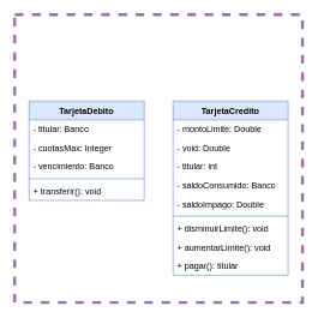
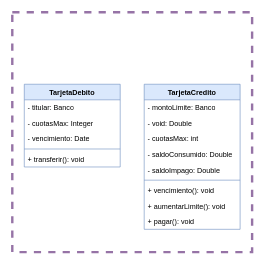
  <mxCell id="0" />
  <mxCell id="1" parent="0" />
  <mxCell id="2" value="TarjetaDebito" style="swimlane;fontStyle=1;align=center;verticalAlign=top;childLayout=stackLayout;horizontal=1;startSize=26;horizontalStack=0;resizeParent=1;resizeParentMax=0;resizeLast=0;collapsible=1;marginBottom=0;whiteSpace=wrap;html=1;fillColor=#dae8fc;strokeColor=#6c8ebf;" vertex="1" parent="1"><mxGeometry x="40" y="140" width="160" height="138" as="geometry" /></mxCell>
  <mxCell id="3" value="- titular: Banco" style="text;strokeColor=none;fillColor=none;align=left;verticalAlign=top;spacingLeft=4;spacingRight=4;overflow=hidden;rotatable=0;points=[[0,0.5],[1,0.5]];portConstraint=eastwest;whiteSpace=wrap;html=1;" vertex="1" parent="2"><mxGeometry y="26" width="160" height="26" as="geometry" /></mxCell>
  <mxCell id="4" value="- cuotasMax: Integer" style="text;strokeColor=none;fillColor=none;align=left;verticalAlign=top;spacingLeft=4;spacingRight=4;overflow=hidden;rotatable=0;points=[[0,0.5],[1,0.5]];portConstraint=eastwest;whiteSpace=wrap;html=1;" vertex="1" parent="2"><mxGeometry y="52" width="160" height="26" as="geometry" /></mxCell>
- <mxCell id="5" value="- vencimiento: Banco" style="text;strokeColor=none;fillColor=none;align=left;verticalAlign=top;spacingLeft=4;spacingRight=4;overflow=hidden;rotatable=0;points=[[0,0.5],[1,0.5]];portConstraint=eastwest;whiteSpace=wrap;html=1;" vertex="1" parent="2"><mxGeometry y="78" width="160" height="26" as="geometry" /></mxCell>
+ <mxCell id="5" value="- vencimiento: Date" style="text;strokeColor=none;fillColor=none;align=left;verticalAlign=top;spacingLeft=4;spacingRight=4;overflow=hidden;rotatable=0;points=[[0,0.5],[1,0.5]];portConstraint=eastwest;whiteSpace=wrap;html=1;" vertex="1" parent="2"><mxGeometry y="78" width="160" height="26" as="geometry" /></mxCell>
  <mxCell id="6" value="" style="line;strokeWidth=1;fillColor=none;align=left;verticalAlign=middle;spacingTop=-1;spacingLeft=3;spacingRight=3;rotatable=0;labelPosition=right;points=[];portConstraint=eastwest;strokeColor=inherit;" vertex="1" parent="2"><mxGeometry y="104" width="160" height="8" as="geometry" /></mxCell>
  <mxCell id="7" value="+ transferir(): void" style="text;strokeColor=none;fillColor=none;align=left;verticalAlign=top;spacingLeft=4;spacingRight=4;overflow=hidden;rotatable=0;points=[[0,0.5],[1,0.5]];portConstraint=eastwest;whiteSpace=wrap;html=1;" vertex="1" parent="2"><mxGeometry y="112" width="160" height="26" as="geometry" /></mxCell>
  <mxCell id="8" value="TarjetaCredito" style="swimlane;fontStyle=1;align=center;verticalAlign=top;childLayout=stackLayout;horizontal=1;startSize=26;horizontalStack=0;resizeParent=1;resizeParentMax=0;resizeLast=0;collapsible=1;marginBottom=0;whiteSpace=wrap;html=1;fillColor=#dae8fc;strokeColor=#6c8ebf;" vertex="1" parent="1"><mxGeometry x="240" y="140" width="160" height="242" as="geometry" /></mxCell>
- <mxCell id="9" value="- montoLimite: Double" style="text;strokeColor=none;fillColor=none;align=left;verticalAlign=top;spacingLeft=4;spacingRight=4;overflow=hidden;rotatable=0;points=[[0,0.5],[1,0.5]];portConstraint=eastwest;whiteSpace=wrap;html=1;" vertex="1" parent="8"><mxGeometry y="26" width="160" height="26" as="geometry" /></mxCell>
+ <mxCell id="9" value="- montoLimite: Banco" style="text;strokeColor=none;fillColor=none;align=left;verticalAlign=top;spacingLeft=4;spacingRight=4;overflow=hidden;rotatable=0;points=[[0,0.5],[1,0.5]];portConstraint=eastwest;whiteSpace=wrap;html=1;" vertex="1" parent="8"><mxGeometry y="26" width="160" height="26" as="geometry" /></mxCell>
  <mxCell id="10" value="- void: Double" style="text;strokeColor=none;fillColor=none;align=left;verticalAlign=top;spacingLeft=4;spacingRight=4;overflow=hidden;rotatable=0;points=[[0,0.5],[1,0.5]];portConstraint=eastwest;whiteSpace=wrap;html=1;" vertex="1" parent="8"><mxGeometry y="52" width="160" height="26" as="geometry" /></mxCell>
- <mxCell id="11" value="- titular: int" style="text;strokeColor=none;fillColor=none;align=left;verticalAlign=top;spacingLeft=4;spacingRight=4;overflow=hidden;rotatable=0;points=[[0,0.5],[1,0.5]];portConstraint=eastwest;whiteSpace=wrap;html=1;" vertex="1" parent="8"><mxGeometry y="78" width="160" height="26" as="geometry" /></mxCell>
- <mxCell id="12" value="- saldoConsumido: Banco" style="text;strokeColor=none;fillColor=none;align=left;verticalAlign=top;spacingLeft=4;spacingRight=4;overflow=hidden;rotatable=0;points=[[0,0.5],[1,0.5]];portConstraint=eastwest;whiteSpace=wrap;html=1;" vertex="1" parent="8"><mxGeometry y="104" width="160" height="26" as="geometry" /></mxCell>
+ <mxCell id="11" value="- cuotasMax: int" style="text;strokeColor=none;fillColor=none;align=left;verticalAlign=top;spacingLeft=4;spacingRight=4;overflow=hidden;rotatable=0;points=[[0,0.5],[1,0.5]];portConstraint=eastwest;whiteSpace=wrap;html=1;" vertex="1" parent="8"><mxGeometry y="78" width="160" height="26" as="geometry" /></mxCell>
+ <mxCell id="12" value="- saldoConsumido: Double" style="text;strokeColor=none;fillColor=none;align=left;verticalAlign=top;spacingLeft=4;spacingRight=4;overflow=hidden;rotatable=0;points=[[0,0.5],[1,0.5]];portConstraint=eastwest;whiteSpace=wrap;html=1;" vertex="1" parent="8"><mxGeometry y="104" width="160" height="26" as="geometry" /></mxCell>
  <mxCell id="13" value="- saldoImpago: Double" style="text;strokeColor=none;fillColor=none;align=left;verticalAlign=top;spacingLeft=4;spacingRight=4;overflow=hidden;rotatable=0;points=[[0,0.5],[1,0.5]];portConstraint=eastwest;whiteSpace=wrap;html=1;" vertex="1" parent="8"><mxGeometry y="130" width="160" height="26" as="geometry" /></mxCell>
  <mxCell id="14" value="" style="line;strokeWidth=1;fillColor=none;align=left;verticalAlign=middle;spacingTop=-1;spacingLeft=3;spacingRight=3;rotatable=0;labelPosition=right;points=[];portConstraint=eastwest;strokeColor=inherit;" vertex="1" parent="8"><mxGeometry y="156" width="160" height="8" as="geometry" /></mxCell>
- <mxCell id="15" value="+ disminuirLimite(): void" style="text;strokeColor=none;fillColor=none;align=left;verticalAlign=top;spacingLeft=4;spacingRight=4;overflow=hidden;rotatable=0;points=[[0,0.5],[1,0.5]];portConstraint=eastwest;whiteSpace=wrap;html=1;" vertex="1" parent="8"><mxGeometry y="164" width="160" height="26" as="geometry" /></mxCell>
+ <mxCell id="15" value="+ vencimiento(): void" style="text;strokeColor=none;fillColor=none;align=left;verticalAlign=top;spacingLeft=4;spacingRight=4;overflow=hidden;rotatable=0;points=[[0,0.5],[1,0.5]];portConstraint=eastwest;whiteSpace=wrap;html=1;" vertex="1" parent="8"><mxGeometry y="164" width="160" height="26" as="geometry" /></mxCell>
  <mxCell id="16" value="+ aumentarLimite(): void" style="text;strokeColor=none;fillColor=none;align=left;verticalAlign=top;spacingLeft=4;spacingRight=4;overflow=hidden;rotatable=0;points=[[0,0.5],[1,0.5]];portConstraint=eastwest;whiteSpace=wrap;html=1;" vertex="1" parent="8"><mxGeometry y="190" width="160" height="26" as="geometry" /></mxCell>
- <mxCell id="17" value="+ pagar(): titular" style="text;strokeColor=none;fillColor=none;align=left;verticalAlign=top;spacingLeft=4;spacingRight=4;overflow=hidden;rotatable=0;points=[[0,0.5],[1,0.5]];portConstraint=eastwest;whiteSpace=wrap;html=1;" vertex="1" parent="8"><mxGeometry y="216" width="160" height="26" as="geometry" /></mxCell>
+ <mxCell id="17" value="+ pagar(): void" style="text;strokeColor=none;fillColor=none;align=left;verticalAlign=top;spacingLeft=4;spacingRight=4;overflow=hidden;rotatable=0;points=[[0,0.5],[1,0.5]];portConstraint=eastwest;whiteSpace=wrap;html=1;" vertex="1" parent="8"><mxGeometry y="216" width="160" height="26" as="geometry" /></mxCell>
  <mxCell id="18" value="" style="whiteSpace=wrap;html=1;aspect=fixed;fillColor=none;strokeWidth=4;dashed=1;strokeColor=#9673a6;" vertex="1" parent="1"><mxGeometry x="20" y="20" width="400" height="400" as="geometry" /></mxCell>
